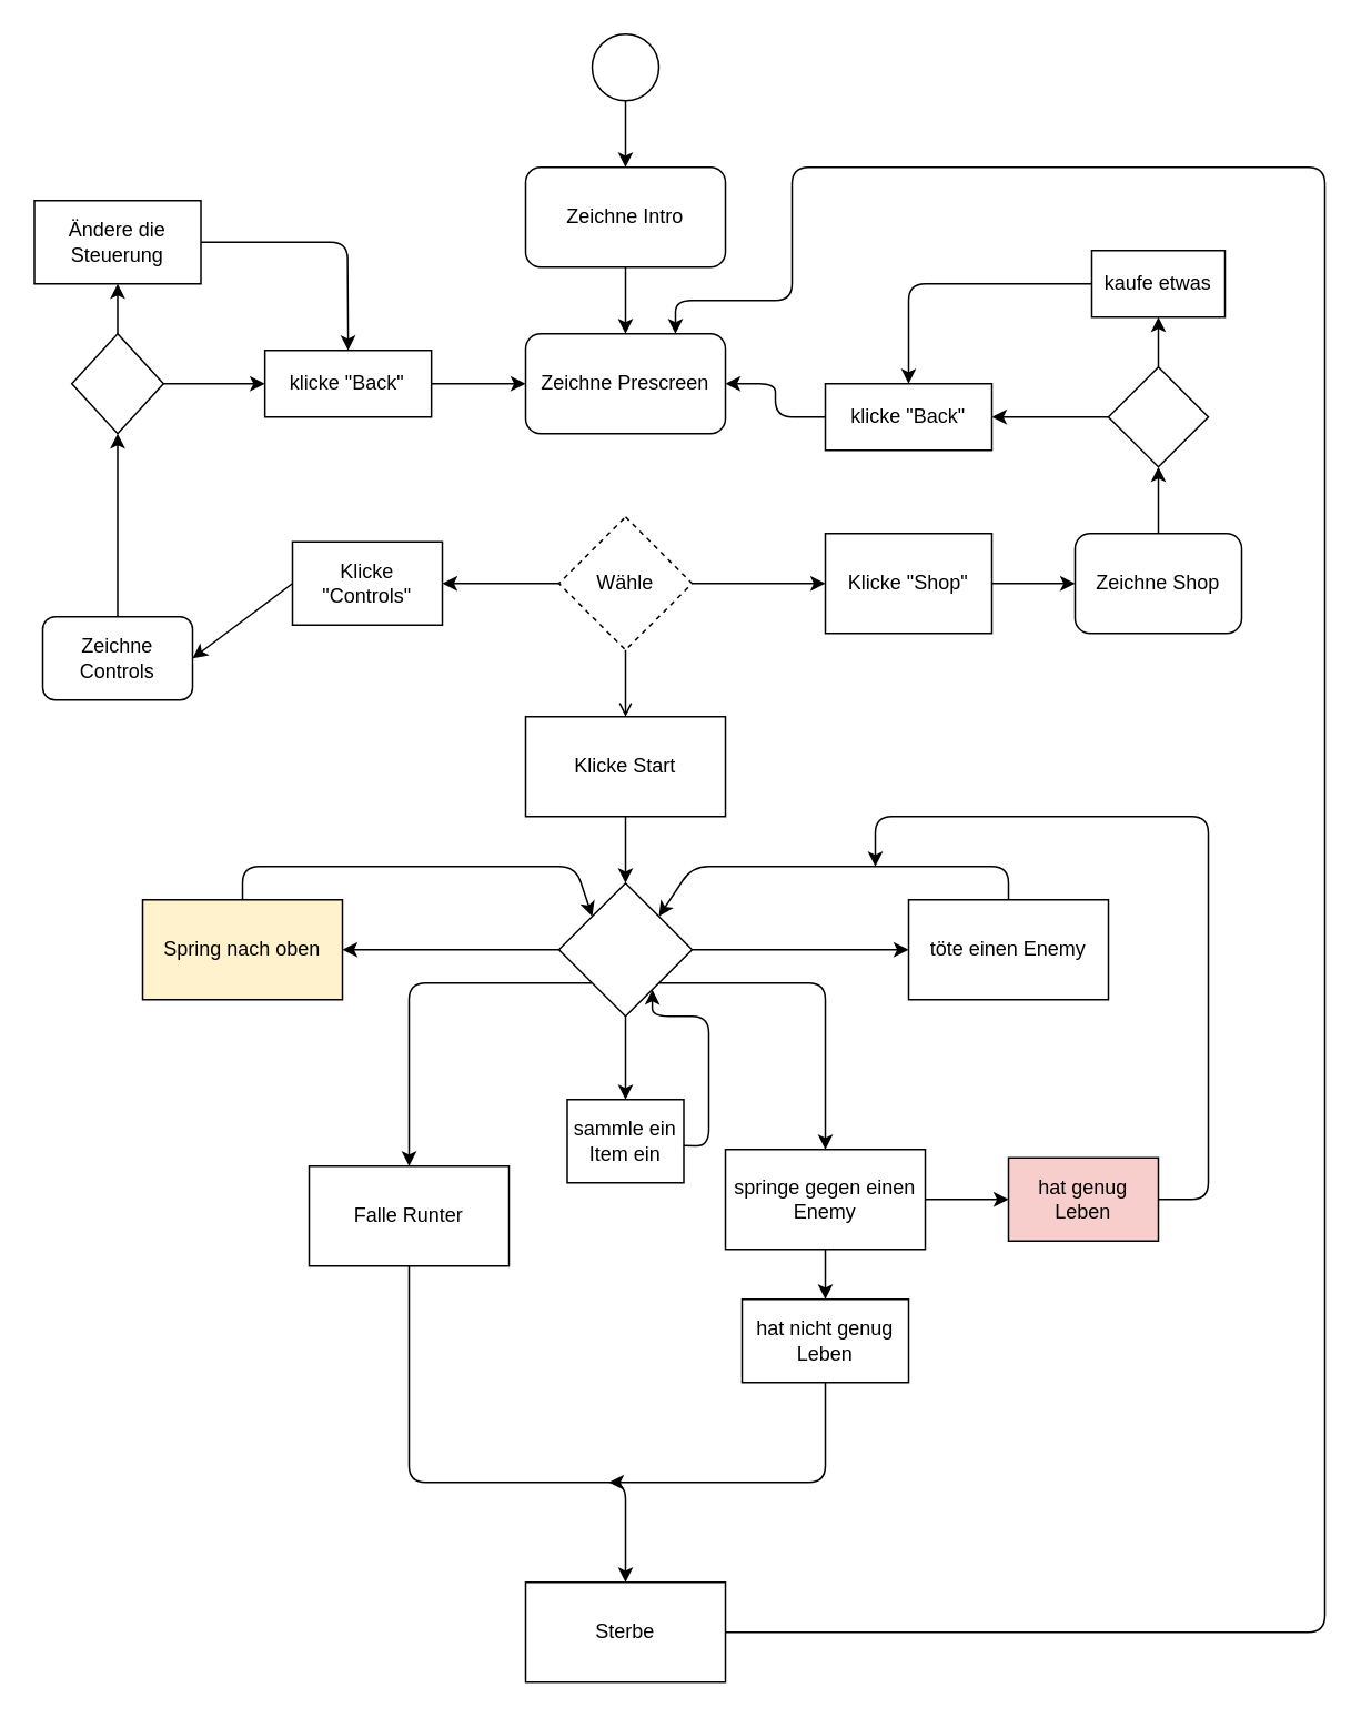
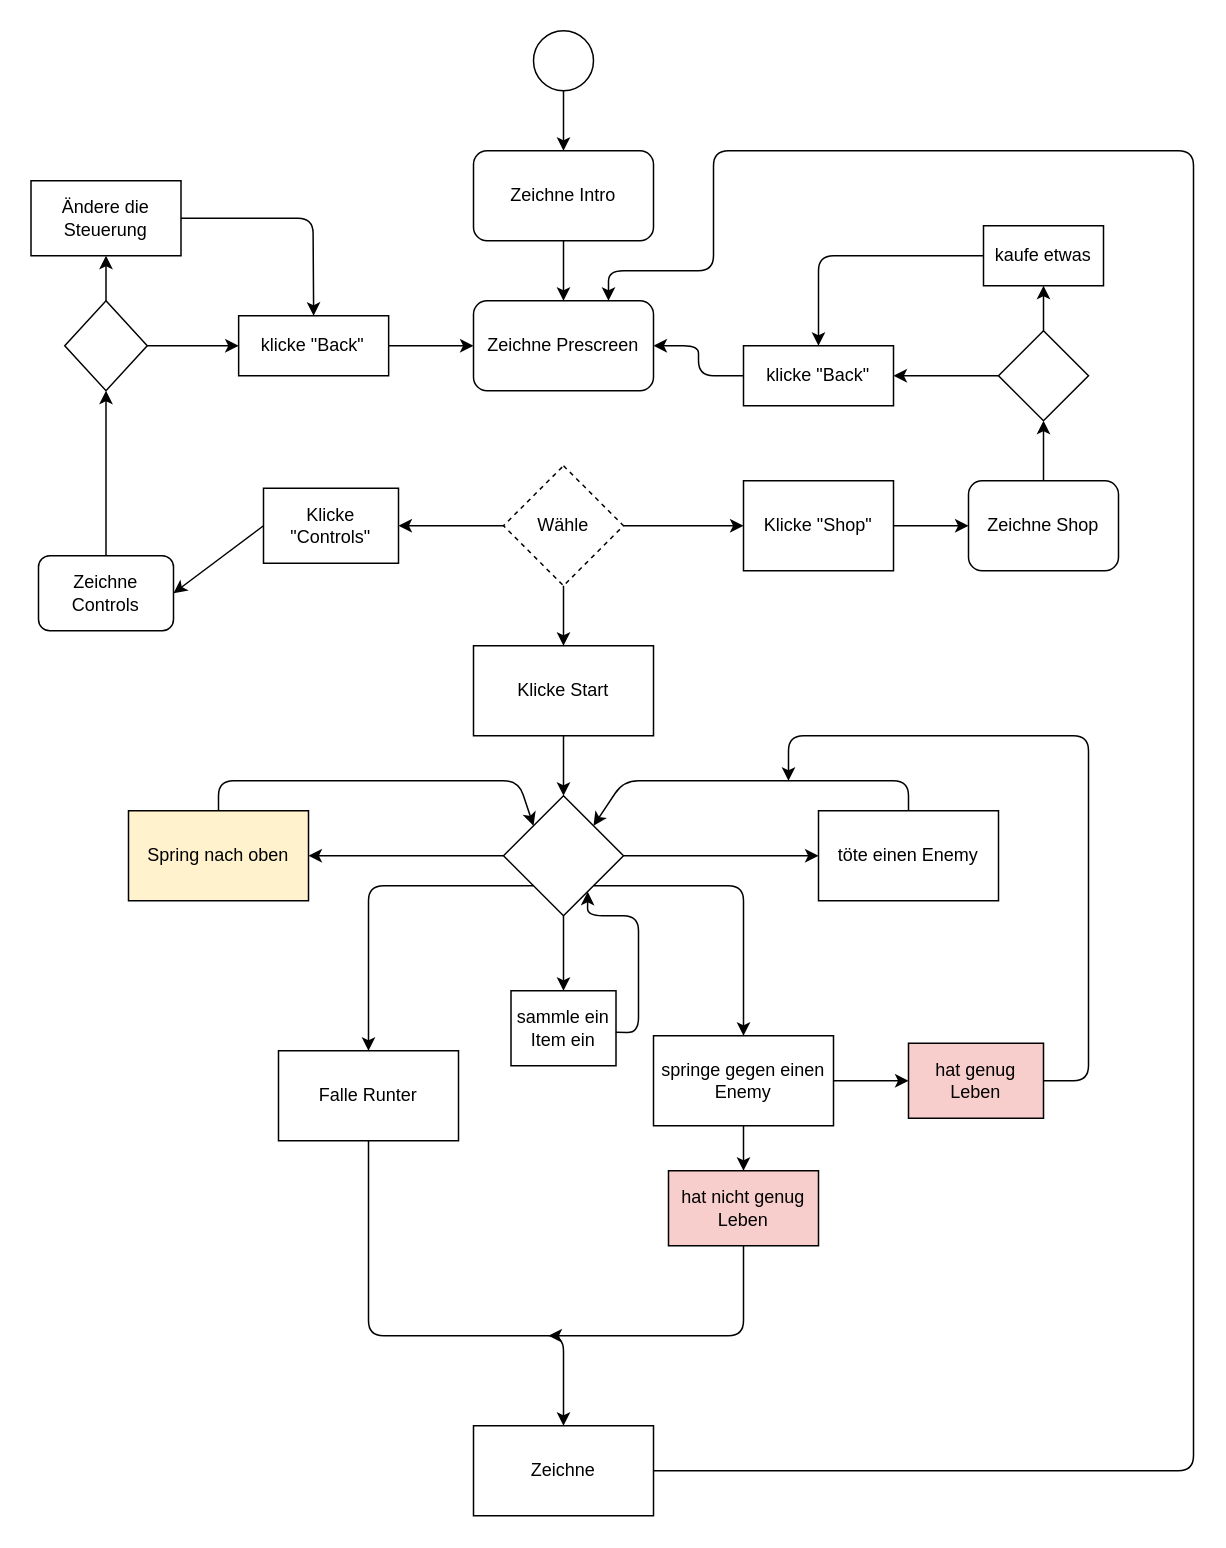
  <mxCell id="0" />
  <mxCell id="1" parent="0" />
  <mxCell id="2" value="Klicke &quot;Controls&quot;" style="rounded=0;whiteSpace=wrap;html=1;" vertex="1" parent="1"><mxGeometry x="175" y="325" width="90" height="50" as="geometry" /></mxCell>
  <mxCell id="3" value="Wähle" style="rhombus;whiteSpace=wrap;html=1;dashed=1;" vertex="1" parent="1"><mxGeometry x="335" y="310" width="80" height="80" as="geometry" /></mxCell>
  <mxCell id="4" value="Zeichne Intro" style="rounded=1;whiteSpace=wrap;html=1;" vertex="1" parent="1"><mxGeometry x="315" y="100" width="120" height="60" as="geometry" /></mxCell>
  <mxCell id="5" value="Zeichne Prescreen" style="rounded=1;whiteSpace=wrap;html=1;" vertex="1" parent="1"><mxGeometry x="315" y="200" width="120" height="60" as="geometry" /></mxCell>
  <mxCell id="6" value="" style="endArrow=classic;html=1;exitX=0.5;exitY=1;exitDx=0;exitDy=0;entryX=0.5;entryY=0;entryDx=0;entryDy=0;" edge="1" parent="1" source="4" target="5"><mxGeometry width="50" height="50" relative="1" as="geometry"><mxPoint x="185" y="180" as="sourcePoint" /><mxPoint x="235" y="130" as="targetPoint" /></mxGeometry></mxCell>
  <mxCell id="7" value="" style="endArrow=classic;html=1;exitX=1;exitY=0.5;exitDx=0;exitDy=0;entryX=0;entryY=0.5;entryDx=0;entryDy=0;" edge="1" parent="1" source="3" target="10"><mxGeometry width="50" height="50" relative="1" as="geometry"><mxPoint x="455" y="380" as="sourcePoint" /><mxPoint x="485" y="350" as="targetPoint" /></mxGeometry></mxCell>
  <mxCell id="8" value="" style="endArrow=classic;html=1;exitX=0;exitY=0.5;exitDx=0;exitDy=0;entryX=1;entryY=0.5;entryDx=0;entryDy=0;" edge="1" parent="1" source="3" target="2"><mxGeometry width="50" height="50" relative="1" as="geometry"><mxPoint x="275" y="390" as="sourcePoint" /><mxPoint x="275" y="350" as="targetPoint" /></mxGeometry></mxCell>
- <mxCell id="9" value="" style="endArrow=open;html=1;exitX=0.5;exitY=1;exitDx=0;exitDy=0;entryX=0.5;entryY=0;entryDx=0;entryDy=0;" edge="1" parent="1" source="3" target="11"><mxGeometry width="50" height="50" relative="1" as="geometry"><mxPoint x="355" y="480" as="sourcePoint" /><mxPoint x="375" y="440" as="targetPoint" /></mxGeometry></mxCell>
+ <mxCell id="9" value="" style="endArrow=classic;html=1;exitX=0.5;exitY=1;exitDx=0;exitDy=0;entryX=0.5;entryY=0;entryDx=0;entryDy=0;" edge="1" parent="1" source="3" target="11"><mxGeometry width="50" height="50" relative="1" as="geometry"><mxPoint x="355" y="480" as="sourcePoint" /><mxPoint x="375" y="440" as="targetPoint" /></mxGeometry></mxCell>
  <mxCell id="10" value="Klicke &quot;Shop&quot;" style="rounded=0;whiteSpace=wrap;html=1;" vertex="1" parent="1"><mxGeometry x="495" y="320" width="100" height="60" as="geometry" /></mxCell>
  <mxCell id="11" value="Klicke Start" style="rounded=0;whiteSpace=wrap;html=1;" vertex="1" parent="1"><mxGeometry x="315" y="430" width="120" height="60" as="geometry" /></mxCell>
  <mxCell id="12" value="Zeichne Shop&lt;br&gt;" style="rounded=1;whiteSpace=wrap;html=1;" vertex="1" parent="1"><mxGeometry x="645" y="320" width="100" height="60" as="geometry" /></mxCell>
  <mxCell id="13" value="" style="endArrow=classic;html=1;exitX=1;exitY=0.5;exitDx=0;exitDy=0;entryX=0;entryY=0.5;entryDx=0;entryDy=0;" edge="1" parent="1" source="10" target="12"><mxGeometry width="50" height="50" relative="1" as="geometry"><mxPoint x="495" y="300" as="sourcePoint" /><mxPoint x="545" y="250" as="targetPoint" /></mxGeometry></mxCell>
  <mxCell id="14" value="" style="rhombus;whiteSpace=wrap;html=1;" vertex="1" parent="1"><mxGeometry x="665" y="220" width="60" height="60" as="geometry" /></mxCell>
  <mxCell id="15" value="" style="endArrow=classic;html=1;exitX=0.5;exitY=0;exitDx=0;exitDy=0;entryX=0.5;entryY=1;entryDx=0;entryDy=0;" edge="1" parent="1" source="12" target="14"><mxGeometry width="50" height="50" relative="1" as="geometry"><mxPoint x="585" y="300" as="sourcePoint" /><mxPoint x="635" y="250" as="targetPoint" /></mxGeometry></mxCell>
  <mxCell id="16" value="kaufe etwas" style="rounded=0;whiteSpace=wrap;html=1;" vertex="1" parent="1"><mxGeometry x="655" y="150" width="80" height="40" as="geometry" /></mxCell>
  <mxCell id="17" value="" style="endArrow=classic;html=1;exitX=0.5;exitY=0;exitDx=0;exitDy=0;entryX=0.5;entryY=1;entryDx=0;entryDy=0;" edge="1" parent="1" source="14" target="16"><mxGeometry width="50" height="50" relative="1" as="geometry"><mxPoint x="565" y="250" as="sourcePoint" /><mxPoint x="615" y="200" as="targetPoint" /></mxGeometry></mxCell>
  <mxCell id="18" value="klicke &quot;Back&quot;" style="rounded=0;whiteSpace=wrap;html=1;" vertex="1" parent="1"><mxGeometry x="495" y="230" width="100" height="40" as="geometry" /></mxCell>
  <mxCell id="19" value="" style="endArrow=classic;html=1;exitX=0;exitY=0.5;exitDx=0;exitDy=0;entryX=1;entryY=0.5;entryDx=0;entryDy=0;" edge="1" parent="1" source="14" target="18"><mxGeometry width="50" height="50" relative="1" as="geometry"><mxPoint x="615" y="240" as="sourcePoint" /><mxPoint x="665" y="190" as="targetPoint" /></mxGeometry></mxCell>
  <mxCell id="20" value="" style="endArrow=classic;html=1;exitX=0;exitY=0.5;exitDx=0;exitDy=0;entryX=0.5;entryY=0;entryDx=0;entryDy=0;" edge="1" parent="1" source="16" target="18"><mxGeometry width="50" height="50" relative="1" as="geometry"><mxPoint x="565" y="190" as="sourcePoint" /><mxPoint x="615" y="140" as="targetPoint" /><Array as="points"><mxPoint x="545" y="170" /></Array></mxGeometry></mxCell>
  <mxCell id="21" value="" style="endArrow=classic;html=1;exitX=0;exitY=0.5;exitDx=0;exitDy=0;entryX=1;entryY=0.5;entryDx=0;entryDy=0;" edge="1" parent="1" source="18" target="5"><mxGeometry width="50" height="50" relative="1" as="geometry"><mxPoint x="455" y="340" as="sourcePoint" /><mxPoint x="505" y="290" as="targetPoint" /><Array as="points"><mxPoint x="465" y="250" /><mxPoint x="465" y="230" /></Array></mxGeometry></mxCell>
  <mxCell id="22" value="" style="rhombus;whiteSpace=wrap;html=1;" vertex="1" parent="1"><mxGeometry x="42.5" y="200" width="55" height="60" as="geometry" /></mxCell>
  <mxCell id="23" value="Zeichne Controls" style="rounded=1;whiteSpace=wrap;html=1;" vertex="1" parent="1"><mxGeometry x="25" y="370" width="90" height="50" as="geometry" /></mxCell>
  <mxCell id="24" value="" style="endArrow=classic;html=1;exitX=0;exitY=0.5;exitDx=0;exitDy=0;entryX=1;entryY=0.5;entryDx=0;entryDy=0;" edge="1" parent="1" source="2" target="23"><mxGeometry width="50" height="50" relative="1" as="geometry"><mxPoint x="75" y="450" as="sourcePoint" /><mxPoint x="125" y="400" as="targetPoint" /></mxGeometry></mxCell>
  <mxCell id="25" value="" style="endArrow=classic;html=1;exitX=0.5;exitY=0;exitDx=0;exitDy=0;entryX=0.5;entryY=1;entryDx=0;entryDy=0;" edge="1" parent="1" source="23" target="22"><mxGeometry width="50" height="50" relative="1" as="geometry"><mxPoint x="125" y="320" as="sourcePoint" /><mxPoint x="175" y="270" as="targetPoint" /></mxGeometry></mxCell>
  <mxCell id="26" value="Ändere die Steuerung" style="rounded=0;whiteSpace=wrap;html=1;" vertex="1" parent="1"><mxGeometry x="20" y="120" width="100" height="50" as="geometry" /></mxCell>
  <mxCell id="27" value="" style="endArrow=classic;html=1;exitX=0.5;exitY=0;exitDx=0;exitDy=0;entryX=0.5;entryY=1;entryDx=0;entryDy=0;" edge="1" parent="1" source="22" target="26"><mxGeometry width="50" height="50" relative="1" as="geometry"><mxPoint x="95" y="210" as="sourcePoint" /><mxPoint x="145" y="160" as="targetPoint" /></mxGeometry></mxCell>
  <mxCell id="28" value="klicke &quot;Back&quot;" style="rounded=0;whiteSpace=wrap;html=1;" vertex="1" parent="1"><mxGeometry x="158.43" y="210" width="100" height="40" as="geometry" /></mxCell>
  <mxCell id="29" value="" style="endArrow=classic;html=1;exitX=1;exitY=0.5;exitDx=0;exitDy=0;entryX=0;entryY=0.5;entryDx=0;entryDy=0;" edge="1" parent="1" source="22" target="28"><mxGeometry width="50" height="50" relative="1" as="geometry"><mxPoint x="155" y="200" as="sourcePoint" /><mxPoint x="205" y="150" as="targetPoint" /></mxGeometry></mxCell>
  <mxCell id="30" value="" style="endArrow=classic;html=1;exitX=1;exitY=0.5;exitDx=0;exitDy=0;entryX=0;entryY=0.5;entryDx=0;entryDy=0;" edge="1" parent="1" source="28" target="5"><mxGeometry width="50" height="50" relative="1" as="geometry"><mxPoint x="265" y="210" as="sourcePoint" /><mxPoint x="315" y="160" as="targetPoint" /></mxGeometry></mxCell>
  <mxCell id="31" value="" style="endArrow=classic;html=1;exitX=1;exitY=0.5;exitDx=0;exitDy=0;entryX=0.5;entryY=0;entryDx=0;entryDy=0;" edge="1" parent="1" source="26" target="28"><mxGeometry width="50" height="50" relative="1" as="geometry"><mxPoint x="175" y="120" as="sourcePoint" /><mxPoint x="225" y="70" as="targetPoint" /><Array as="points"><mxPoint x="208" y="145" /></Array></mxGeometry></mxCell>
  <mxCell id="32" value="" style="ellipse;whiteSpace=wrap;html=1;aspect=fixed;" vertex="1" parent="1"><mxGeometry x="355" y="20" width="40" height="40" as="geometry" /></mxCell>
  <mxCell id="33" value="" style="endArrow=classic;html=1;exitX=0.5;exitY=1;exitDx=0;exitDy=0;" edge="1" parent="1" source="32" target="4"><mxGeometry width="50" height="50" relative="1" as="geometry"><mxPoint x="215" y="40" as="sourcePoint" /><mxPoint x="265" y="-10" as="targetPoint" /></mxGeometry></mxCell>
  <mxCell id="34" value="" style="rhombus;whiteSpace=wrap;html=1;fillColor=#FFFFFF;" vertex="1" parent="1"><mxGeometry x="335" y="530" width="80" height="80" as="geometry" /></mxCell>
  <mxCell id="35" value="" style="endArrow=classic;html=1;exitX=0.5;exitY=1;exitDx=0;exitDy=0;entryX=0.5;entryY=0;entryDx=0;entryDy=0;" edge="1" parent="1" source="11" target="34"><mxGeometry width="50" height="50" relative="1" as="geometry"><mxPoint x="205" y="580" as="sourcePoint" /><mxPoint x="255" y="530" as="targetPoint" /></mxGeometry></mxCell>
  <mxCell id="36" value="Falle Runter&lt;br&gt;" style="rounded=0;whiteSpace=wrap;html=1;fillColor=#FFFFFF;" vertex="1" parent="1"><mxGeometry x="185" y="700" width="120" height="60" as="geometry" /></mxCell>
  <mxCell id="37" value="" style="endArrow=classic;html=1;exitX=0;exitY=1;exitDx=0;exitDy=0;entryX=0.5;entryY=0;entryDx=0;entryDy=0;" edge="1" parent="1" source="34" target="36"><mxGeometry width="50" height="50" relative="1" as="geometry"><mxPoint x="235" y="660" as="sourcePoint" /><mxPoint x="285" y="610" as="targetPoint" /><Array as="points"><mxPoint x="245" y="590" /></Array></mxGeometry></mxCell>
  <mxCell id="38" value="" style="endArrow=classic;html=1;exitX=0;exitY=0.5;exitDx=0;exitDy=0;entryX=1;entryY=0.5;entryDx=0;entryDy=0;" edge="1" parent="1" source="34" target="39"><mxGeometry width="50" height="50" relative="1" as="geometry"><mxPoint x="145" y="600" as="sourcePoint" /><mxPoint x="215" y="570" as="targetPoint" /></mxGeometry></mxCell>
  <mxCell id="39" value="Spring nach oben" style="rounded=0;whiteSpace=wrap;html=1;fillColor=#fff2cc;" vertex="1" parent="1"><mxGeometry x="85" y="540" width="120" height="60" as="geometry" /></mxCell>
  <mxCell id="40" value="" style="endArrow=classic;html=1;exitX=0.5;exitY=0;exitDx=0;exitDy=0;entryX=0;entryY=0;entryDx=0;entryDy=0;" edge="1" parent="1" source="39" target="34"><mxGeometry width="50" height="50" relative="1" as="geometry"><mxPoint x="175" y="485" as="sourcePoint" /><mxPoint x="145" y="640" as="targetPoint" /><Array as="points"><mxPoint x="145" y="520" /><mxPoint x="235" y="520" /><mxPoint x="345" y="520" /></Array></mxGeometry></mxCell>
  <mxCell id="41" value="töte einen Enemy" style="rounded=0;whiteSpace=wrap;html=1;fillColor=#FFFFFF;" vertex="1" parent="1"><mxGeometry x="545" y="540" width="120" height="60" as="geometry" /></mxCell>
  <mxCell id="42" value="" style="endArrow=classic;html=1;exitX=1;exitY=0.5;exitDx=0;exitDy=0;entryX=0;entryY=0.5;entryDx=0;entryDy=0;" edge="1" parent="1" source="34" target="41"><mxGeometry width="50" height="50" relative="1" as="geometry"><mxPoint x="505" y="700" as="sourcePoint" /><mxPoint x="555" y="650" as="targetPoint" /></mxGeometry></mxCell>
  <mxCell id="43" value="" style="endArrow=classic;html=1;entryX=1;entryY=0;entryDx=0;entryDy=0;exitX=0.5;exitY=0;exitDx=0;exitDy=0;" edge="1" parent="1" source="41" target="34"><mxGeometry width="50" height="50" relative="1" as="geometry"><mxPoint x="555" y="540" as="sourcePoint" /><mxPoint x="565" y="660" as="targetPoint" /><Array as="points"><mxPoint x="605" y="520" /><mxPoint x="445" y="520" /><mxPoint x="415" y="520" /></Array></mxGeometry></mxCell>
  <mxCell id="44" value="" style="endArrow=classic;html=1;exitX=1;exitY=1;exitDx=0;exitDy=0;entryX=0.5;entryY=0;entryDx=0;entryDy=0;" edge="1" parent="1" source="34" target="45"><mxGeometry width="50" height="50" relative="1" as="geometry"><mxPoint x="405" y="650" as="sourcePoint" /><mxPoint x="455" y="600" as="targetPoint" /><Array as="points"><mxPoint x="495" y="590" /></Array></mxGeometry></mxCell>
  <mxCell id="45" value="springe gegen einen Enemy" style="rounded=0;whiteSpace=wrap;html=1;fillColor=#FFFFFF;" vertex="1" parent="1"><mxGeometry x="435" y="690" width="120" height="60" as="geometry" /></mxCell>
  <mxCell id="46" value="hat genug Leben" style="rounded=0;whiteSpace=wrap;html=1;fillColor=#f8cecc;" vertex="1" parent="1"><mxGeometry x="605" y="695" width="90" height="50" as="geometry" /></mxCell>
  <mxCell id="47" value="" style="endArrow=classic;html=1;exitX=1;exitY=0.5;exitDx=0;exitDy=0;entryX=0;entryY=0.5;entryDx=0;entryDy=0;" edge="1" parent="1" source="45" target="46"><mxGeometry width="50" height="50" relative="1" as="geometry"><mxPoint x="485" y="900" as="sourcePoint" /><mxPoint x="535" y="850" as="targetPoint" /></mxGeometry></mxCell>
  <mxCell id="48" value="" style="endArrow=classic;html=1;exitX=1;exitY=0.5;exitDx=0;exitDy=0;" edge="1" parent="1" source="46"><mxGeometry width="50" height="50" relative="1" as="geometry"><mxPoint x="485" y="890" as="sourcePoint" /><mxPoint x="525" y="520" as="targetPoint" /><Array as="points"><mxPoint x="725" y="720" /><mxPoint x="725" y="490" /><mxPoint x="525" y="490" /></Array></mxGeometry></mxCell>
- <mxCell id="49" value="hat nicht genug Leben" style="rounded=0;whiteSpace=wrap;html=1;fillColor=#FFFFFF;" vertex="1" parent="1"><mxGeometry x="445" y="780" width="100" height="50" as="geometry" /></mxCell>
+ <mxCell id="49" value="hat nicht genug Leben" style="rounded=0;whiteSpace=wrap;html=1;fillColor=#f8cecc;" vertex="1" parent="1"><mxGeometry x="445" y="780" width="100" height="50" as="geometry" /></mxCell>
  <mxCell id="50" value="" style="endArrow=classic;html=1;exitX=0.5;exitY=1;exitDx=0;exitDy=0;entryX=0.5;entryY=0;entryDx=0;entryDy=0;" edge="1" parent="1" source="45" target="49"><mxGeometry width="50" height="50" relative="1" as="geometry"><mxPoint x="385" y="960" as="sourcePoint" /><mxPoint x="435" y="910" as="targetPoint" /></mxGeometry></mxCell>
- <mxCell id="51" value="Sterbe" style="rounded=0;whiteSpace=wrap;html=1;fillColor=#FFFFFF;" vertex="1" parent="1"><mxGeometry x="315" y="950" width="120" height="60" as="geometry" /></mxCell>
+ <mxCell id="51" value="Zeichne" style="rounded=0;whiteSpace=wrap;html=1;fillColor=#FFFFFF;" vertex="1" parent="1"><mxGeometry x="315" y="950" width="120" height="60" as="geometry" /></mxCell>
  <mxCell id="52" value="" style="endArrow=classic;html=1;exitX=0.5;exitY=1;exitDx=0;exitDy=0;entryX=0.5;entryY=0;entryDx=0;entryDy=0;" edge="1" parent="1" source="36" target="51"><mxGeometry width="50" height="50" relative="1" as="geometry"><mxPoint x="245" y="890" as="sourcePoint" /><mxPoint x="295" y="840" as="targetPoint" /><Array as="points"><mxPoint x="245" y="890" /><mxPoint x="375" y="890" /></Array></mxGeometry></mxCell>
  <mxCell id="53" value="" style="endArrow=classic;html=1;exitX=0.5;exitY=1;exitDx=0;exitDy=0;" edge="1" parent="1" source="49"><mxGeometry width="50" height="50" relative="1" as="geometry"><mxPoint x="505" y="900" as="sourcePoint" /><mxPoint x="365" y="890" as="targetPoint" /><Array as="points"><mxPoint x="495" y="890" /><mxPoint x="375" y="890" /></Array></mxGeometry></mxCell>
  <mxCell id="54" value="" style="endArrow=classic;html=1;exitX=1;exitY=0.5;exitDx=0;exitDy=0;entryX=0.75;entryY=0;entryDx=0;entryDy=0;" edge="1" parent="1" source="51" target="5"><mxGeometry width="50" height="50" relative="1" as="geometry"><mxPoint x="535" y="1030" as="sourcePoint" /><mxPoint x="795" y="60" as="targetPoint" /><Array as="points"><mxPoint x="795" y="980" /><mxPoint x="795" y="100" /><mxPoint x="475" y="100" /><mxPoint x="475" y="180" /><mxPoint x="405" y="180" /></Array></mxGeometry></mxCell>
  <mxCell id="55" value="sammle ein Item ein" style="rounded=0;whiteSpace=wrap;html=1;fillColor=#FFFFFF;" vertex="1" parent="1"><mxGeometry x="340" y="660" width="70" height="50" as="geometry" /></mxCell>
  <mxCell id="56" value="" style="endArrow=classic;html=1;exitX=0.5;exitY=1;exitDx=0;exitDy=0;entryX=0.5;entryY=0;entryDx=0;entryDy=0;" edge="1" parent="1" source="34" target="55"><mxGeometry width="50" height="50" relative="1" as="geometry"><mxPoint x="325" y="690" as="sourcePoint" /><mxPoint x="375" y="640" as="targetPoint" /></mxGeometry></mxCell>
  <mxCell id="57" value="" style="endArrow=classic;html=1;exitX=0.998;exitY=0.553;exitDx=0;exitDy=0;exitPerimeter=0;entryX=0.702;entryY=0.8;entryDx=0;entryDy=0;entryPerimeter=0;" edge="1" parent="1" source="55" target="34"><mxGeometry width="50" height="50" relative="1" as="geometry"><mxPoint x="425" y="680" as="sourcePoint" /><mxPoint x="475" y="630" as="targetPoint" /><Array as="points"><mxPoint x="425" y="688" /><mxPoint x="425" y="610" /><mxPoint x="391" y="610" /></Array></mxGeometry></mxCell>
